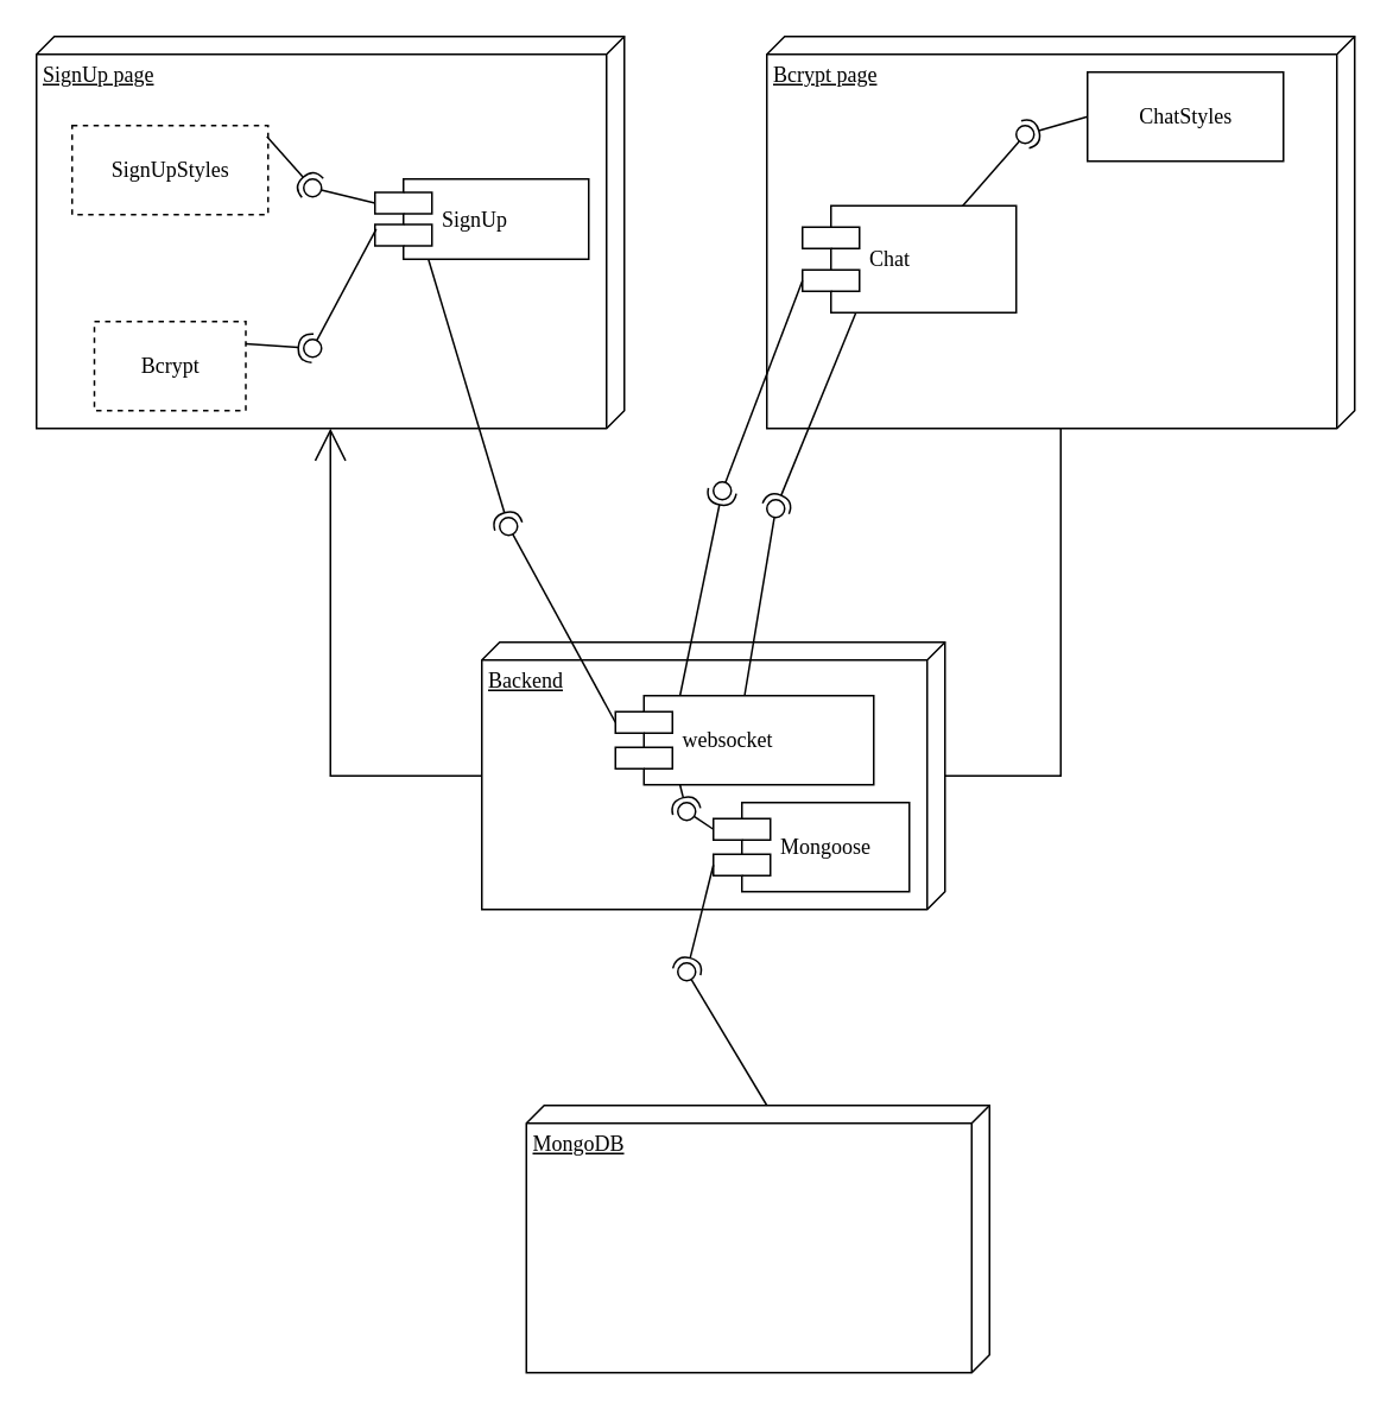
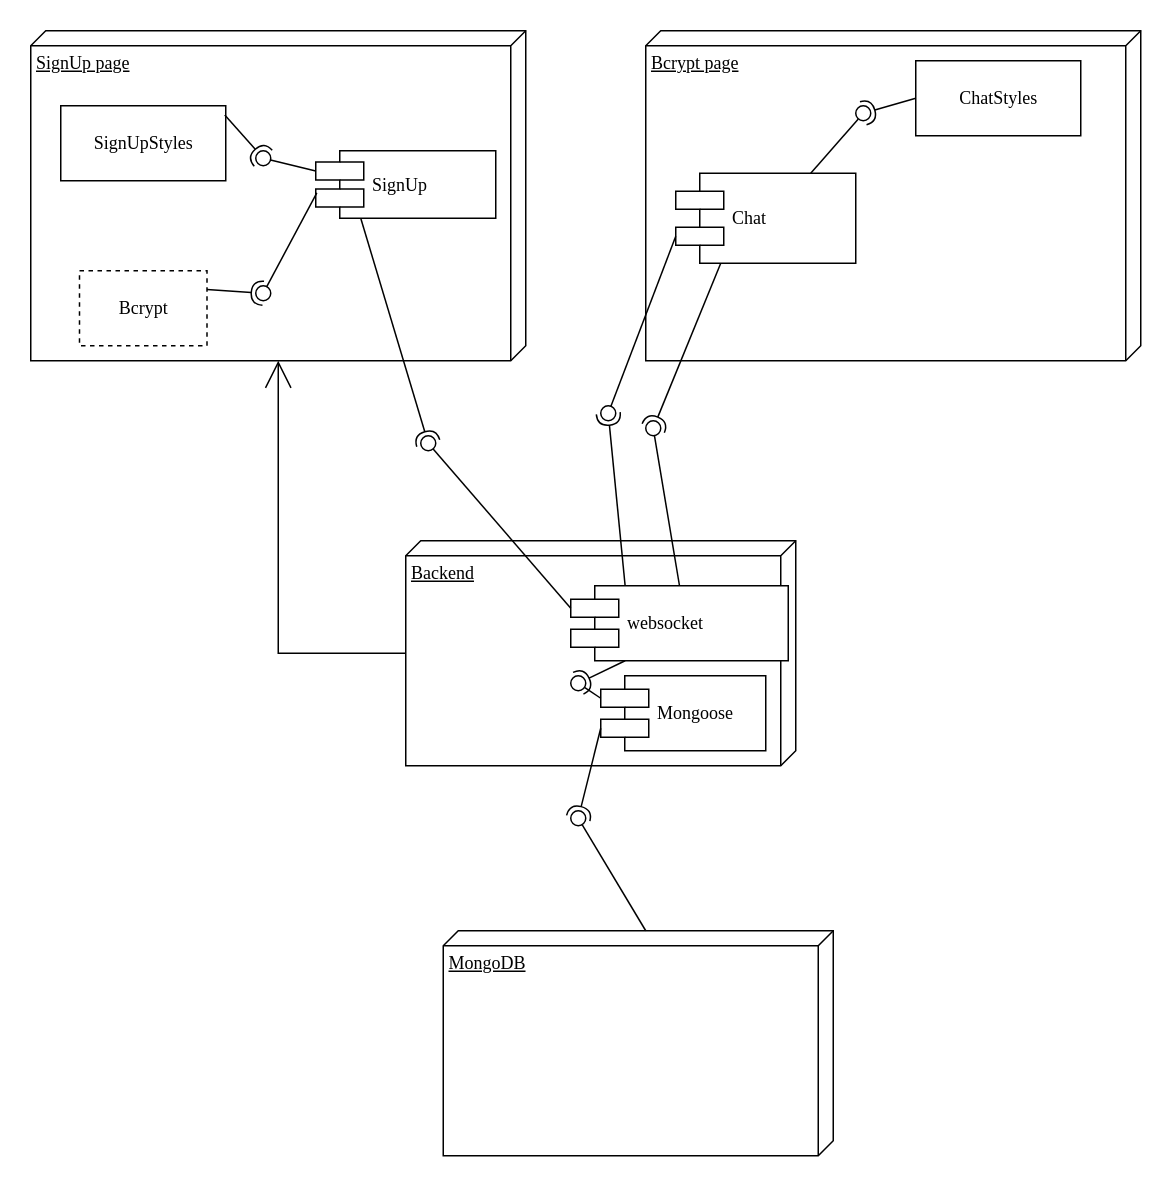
  <mxCell id="0" />
  <mxCell id="1" parent="0" />
  <mxCell id="2" value="SignUp page" style="verticalAlign=top;align=left;spacingTop=8;spacingLeft=2;spacingRight=12;shape=cube;size=10;direction=south;fontStyle=4;html=1;rounded=0;shadow=0;comic=0;labelBackgroundColor=none;strokeWidth=1;fontFamily=Verdana;fontSize=12" parent="1" vertex="1"><mxGeometry x="20" y="20" width="330" height="220" as="geometry" /></mxCell>
  <mxCell id="3" value="Bcrypt page" style="verticalAlign=top;align=left;spacingTop=8;spacingLeft=2;spacingRight=12;shape=cube;size=10;direction=south;fontStyle=4;html=1;rounded=0;shadow=0;comic=0;labelBackgroundColor=none;strokeWidth=1;fontFamily=Verdana;fontSize=12" parent="1" vertex="1"><mxGeometry x="430" y="20" width="330" height="220" as="geometry" /></mxCell>
  <mxCell id="4" value="Backend" style="verticalAlign=top;align=left;spacingTop=8;spacingLeft=2;spacingRight=12;shape=cube;size=10;direction=south;fontStyle=4;html=1;rounded=0;shadow=0;comic=0;labelBackgroundColor=none;strokeWidth=1;fontFamily=Verdana;fontSize=12" parent="1" vertex="1"><mxGeometry x="270" y="360" width="260" height="150" as="geometry" /></mxCell>
- <mxCell id="5" value="SignUpStyles" style="html=1;rounded=0;shadow=0;comic=0;labelBackgroundColor=none;strokeWidth=1;fontFamily=Verdana;fontSize=12;align=center;dashed=1;" parent="1" vertex="1"><mxGeometry x="40" y="70" width="110" height="50" as="geometry" /></mxCell>
+ <mxCell id="5" value="SignUpStyles" style="html=1;rounded=0;shadow=0;comic=0;labelBackgroundColor=none;strokeWidth=1;fontFamily=Verdana;fontSize=12;align=center;" parent="1" vertex="1"><mxGeometry x="40" y="70" width="110" height="50" as="geometry" /></mxCell>
  <mxCell id="6" value="SignUp" style="shape=component;align=left;spacingLeft=36;rounded=0;shadow=0;comic=0;labelBackgroundColor=none;strokeWidth=1;fontFamily=Verdana;fontSize=12;html=1;" parent="1" vertex="1"><mxGeometry x="210" y="100" width="120" height="45" as="geometry" /></mxCell>
  <mxCell id="7" value="Chat" style="shape=component;align=left;spacingLeft=36;rounded=0;shadow=0;comic=0;labelBackgroundColor=none;strokeWidth=1;fontFamily=Verdana;fontSize=12;html=1;" parent="1" vertex="1"><mxGeometry x="450" y="115" width="120" height="60" as="geometry" /></mxCell>
  <mxCell id="8" value="ChatStyles" style="html=1;rounded=0;shadow=0;comic=0;labelBackgroundColor=none;strokeWidth=1;fontFamily=Verdana;fontSize=12;align=center;" parent="1" vertex="1"><mxGeometry x="610" y="40" width="110" height="50" as="geometry" /></mxCell>
- <mxCell id="9" value="websocket" style="shape=component;align=left;spacingLeft=36;rounded=0;shadow=0;comic=0;labelBackgroundColor=none;strokeWidth=1;fontFamily=Verdana;fontSize=12;html=1;" parent="1" vertex="1"><mxGeometry x="345" y="390" width="145" height="50" as="geometry" /></mxCell>
- <mxCell id="10" style="edgeStyle=orthogonalEdgeStyle;rounded=0;html=1;labelBackgroundColor=none;startArrow=none;startFill=0;startSize=8;endArrow=none;endFill=0;endSize=16;fontFamily=Verdana;fontSize=12;" parent="1" source="4" target="3" edge="1"><mxGeometry relative="1" as="geometry"><Array as="points"><mxPoint x="595" y="435" /></Array></mxGeometry></mxCell>
+ <mxCell id="9" value="websocket" style="shape=component;align=left;spacingLeft=36;rounded=0;shadow=0;comic=0;labelBackgroundColor=none;strokeWidth=1;fontFamily=Verdana;fontSize=12;html=1;" parent="1" vertex="1"><mxGeometry x="380" y="390" width="145" height="50" as="geometry" /></mxCell>
  <mxCell id="11" style="edgeStyle=orthogonalEdgeStyle;rounded=0;html=1;labelBackgroundColor=none;startArrow=none;startFill=0;startSize=8;endArrow=open;endFill=0;endSize=16;fontFamily=Verdana;fontSize=12;" parent="1" source="4" target="2" edge="1"><mxGeometry relative="1" as="geometry"><Array as="points"><mxPoint x="185" y="435" /></Array></mxGeometry></mxCell>
  <mxCell id="12" value="Bcrypt" style="html=1;rounded=0;shadow=0;comic=0;labelBackgroundColor=none;strokeWidth=1;fontFamily=Verdana;fontSize=12;align=center;dashed=1;" vertex="1" parent="1"><mxGeometry x="52.5" y="180" width="85" height="50" as="geometry" /></mxCell>
  <mxCell id="13" value="MongoDB" style="verticalAlign=top;align=left;spacingTop=8;spacingLeft=2;spacingRight=12;shape=cube;size=10;direction=south;fontStyle=4;html=1;rounded=0;shadow=0;comic=0;labelBackgroundColor=none;strokeWidth=1;fontFamily=Verdana;fontSize=12" vertex="1" parent="1"><mxGeometry x="295" y="620" width="260" height="150" as="geometry" /></mxCell>
  <mxCell id="14" value="Mongoose" style="shape=component;align=left;spacingLeft=36;rounded=0;shadow=0;comic=0;labelBackgroundColor=none;strokeWidth=1;fontFamily=Verdana;fontSize=12;html=1;" vertex="1" parent="1"><mxGeometry x="400" y="450" width="110" height="50" as="geometry" /></mxCell>
  <mxCell id="15" value="" style="rounded=0;orthogonalLoop=1;jettySize=auto;html=1;endArrow=none;endFill=0;sketch=0;sourcePerimeterSpacing=0;targetPerimeterSpacing=0;exitX=0.006;exitY=0.625;exitDx=0;exitDy=0;exitPerimeter=0;" edge="1" target="17" parent="1" source="6"><mxGeometry relative="1" as="geometry"><mxPoint x="210" y="285" as="sourcePoint" /></mxGeometry></mxCell>
  <mxCell id="16" value="" style="rounded=0;orthogonalLoop=1;jettySize=auto;html=1;endArrow=halfCircle;endFill=0;entryX=0.5;entryY=0.5;endSize=6;strokeWidth=1;sketch=0;exitX=1;exitY=0.25;exitDx=0;exitDy=0;" edge="1" target="17" parent="1" source="12"><mxGeometry relative="1" as="geometry"><mxPoint x="250" y="285" as="sourcePoint" /></mxGeometry></mxCell>
  <mxCell id="17" value="" style="ellipse;whiteSpace=wrap;html=1;align=center;aspect=fixed;resizable=0;points=[];outlineConnect=0;sketch=0;" vertex="1" parent="1"><mxGeometry x="170" y="190" width="10" height="10" as="geometry" /></mxCell>
  <mxCell id="18" value="" style="rounded=0;orthogonalLoop=1;jettySize=auto;html=1;endArrow=none;endFill=0;sketch=0;sourcePerimeterSpacing=0;targetPerimeterSpacing=0;exitX=0;exitY=0.3;exitDx=0;exitDy=0;" edge="1" target="20" parent="1" source="6"><mxGeometry relative="1" as="geometry"><mxPoint x="210" y="285" as="sourcePoint" /></mxGeometry></mxCell>
  <mxCell id="19" value="" style="rounded=0;orthogonalLoop=1;jettySize=auto;html=1;endArrow=halfCircle;endFill=0;entryX=0.5;entryY=0.5;endSize=6;strokeWidth=1;sketch=0;exitX=0.994;exitY=0.122;exitDx=0;exitDy=0;exitPerimeter=0;" edge="1" target="20" parent="1" source="5"><mxGeometry relative="1" as="geometry"><mxPoint x="250" y="285" as="sourcePoint" /></mxGeometry></mxCell>
  <mxCell id="20" value="" style="ellipse;whiteSpace=wrap;html=1;align=center;aspect=fixed;resizable=0;points=[];outlineConnect=0;sketch=0;" vertex="1" parent="1"><mxGeometry x="170" y="100" width="10" height="10" as="geometry" /></mxCell>
  <mxCell id="21" value="" style="rounded=0;orthogonalLoop=1;jettySize=auto;html=1;endArrow=none;endFill=0;sketch=0;sourcePerimeterSpacing=0;targetPerimeterSpacing=0;exitX=0;exitY=0.3;exitDx=0;exitDy=0;" edge="1" target="23" parent="1" source="9"><mxGeometry relative="1" as="geometry"><mxPoint x="210" y="285" as="sourcePoint" /></mxGeometry></mxCell>
  <mxCell id="22" value="" style="rounded=0;orthogonalLoop=1;jettySize=auto;html=1;endArrow=halfCircle;endFill=0;entryX=0.5;entryY=0.5;endSize=6;strokeWidth=1;sketch=0;exitX=0.25;exitY=1;exitDx=0;exitDy=0;" edge="1" target="23" parent="1" source="6"><mxGeometry relative="1" as="geometry"><mxPoint x="250" y="285" as="sourcePoint" /></mxGeometry></mxCell>
  <mxCell id="23" value="" style="ellipse;whiteSpace=wrap;html=1;align=center;aspect=fixed;resizable=0;points=[];outlineConnect=0;sketch=0;" vertex="1" parent="1"><mxGeometry x="280" y="290" width="10" height="10" as="geometry" /></mxCell>
  <mxCell id="24" value="" style="rounded=0;orthogonalLoop=1;jettySize=auto;html=1;endArrow=none;endFill=0;sketch=0;sourcePerimeterSpacing=0;targetPerimeterSpacing=0;exitX=0;exitY=0.7;exitDx=0;exitDy=0;" edge="1" target="26" parent="1" source="7"><mxGeometry relative="1" as="geometry"><mxPoint x="210" y="285" as="sourcePoint" /></mxGeometry></mxCell>
  <mxCell id="25" value="" style="rounded=0;orthogonalLoop=1;jettySize=auto;html=1;endArrow=halfCircle;endFill=0;entryX=0.5;entryY=0.5;endSize=6;strokeWidth=1;sketch=0;exitX=0.25;exitY=0;exitDx=0;exitDy=0;" edge="1" target="26" parent="1" source="9"><mxGeometry relative="1" as="geometry"><mxPoint x="250" y="285" as="sourcePoint" /></mxGeometry></mxCell>
  <mxCell id="26" value="" style="ellipse;whiteSpace=wrap;html=1;align=center;aspect=fixed;resizable=0;points=[];outlineConnect=0;sketch=0;" vertex="1" parent="1"><mxGeometry x="400" y="270" width="10" height="10" as="geometry" /></mxCell>
  <mxCell id="27" value="" style="rounded=0;orthogonalLoop=1;jettySize=auto;html=1;endArrow=none;endFill=0;sketch=0;sourcePerimeterSpacing=0;targetPerimeterSpacing=0;exitX=0.5;exitY=0;exitDx=0;exitDy=0;" edge="1" target="29" parent="1" source="9"><mxGeometry relative="1" as="geometry"><mxPoint x="210" y="285" as="sourcePoint" /></mxGeometry></mxCell>
  <mxCell id="28" value="" style="rounded=0;orthogonalLoop=1;jettySize=auto;html=1;endArrow=halfCircle;endFill=0;entryX=0.5;entryY=0.5;endSize=6;strokeWidth=1;sketch=0;exitX=0.25;exitY=1;exitDx=0;exitDy=0;" edge="1" target="29" parent="1" source="7"><mxGeometry relative="1" as="geometry"><mxPoint x="250" y="285" as="sourcePoint" /></mxGeometry></mxCell>
  <mxCell id="29" value="" style="ellipse;whiteSpace=wrap;html=1;align=center;aspect=fixed;resizable=0;points=[];outlineConnect=0;sketch=0;" vertex="1" parent="1"><mxGeometry x="430" y="280" width="10" height="10" as="geometry" /></mxCell>
  <mxCell id="30" value="" style="rounded=0;orthogonalLoop=1;jettySize=auto;html=1;endArrow=none;endFill=0;sketch=0;sourcePerimeterSpacing=0;targetPerimeterSpacing=0;exitX=0.75;exitY=0;exitDx=0;exitDy=0;" edge="1" target="32" parent="1" source="7"><mxGeometry relative="1" as="geometry"><mxPoint x="210" y="285" as="sourcePoint" /></mxGeometry></mxCell>
  <mxCell id="31" value="" style="rounded=0;orthogonalLoop=1;jettySize=auto;html=1;endArrow=halfCircle;endFill=0;entryX=0.5;entryY=0.5;endSize=6;strokeWidth=1;sketch=0;exitX=0;exitY=0.5;exitDx=0;exitDy=0;" edge="1" target="32" parent="1" source="8"><mxGeometry relative="1" as="geometry"><mxPoint x="250" y="285" as="sourcePoint" /></mxGeometry></mxCell>
  <mxCell id="32" value="" style="ellipse;whiteSpace=wrap;html=1;align=center;aspect=fixed;resizable=0;points=[];outlineConnect=0;sketch=0;" vertex="1" parent="1"><mxGeometry x="570" y="70" width="10" height="10" as="geometry" /></mxCell>
  <mxCell id="33" value="" style="rounded=0;orthogonalLoop=1;jettySize=auto;html=1;endArrow=none;endFill=0;sketch=0;sourcePerimeterSpacing=0;targetPerimeterSpacing=0;exitX=0;exitY=0.3;exitDx=0;exitDy=0;" edge="1" target="35" parent="1" source="14"><mxGeometry relative="1" as="geometry"><mxPoint x="310" y="465" as="sourcePoint" /></mxGeometry></mxCell>
  <mxCell id="34" value="" style="rounded=0;orthogonalLoop=1;jettySize=auto;html=1;endArrow=halfCircle;endFill=0;entryX=0.5;entryY=0.5;endSize=6;strokeWidth=1;sketch=0;exitX=0.25;exitY=1;exitDx=0;exitDy=0;" edge="1" target="35" parent="1" source="9"><mxGeometry relative="1" as="geometry"><mxPoint x="350" y="465" as="sourcePoint" /></mxGeometry></mxCell>
  <mxCell id="35" value="" style="ellipse;whiteSpace=wrap;html=1;align=center;aspect=fixed;resizable=0;points=[];outlineConnect=0;sketch=0;" vertex="1" parent="1"><mxGeometry x="380" y="450" width="10" height="10" as="geometry" /></mxCell>
  <mxCell id="36" value="" style="rounded=0;orthogonalLoop=1;jettySize=auto;html=1;endArrow=none;endFill=0;sketch=0;sourcePerimeterSpacing=0;targetPerimeterSpacing=0;exitX=0;exitY=0;exitDx=0;exitDy=125;exitPerimeter=0;" edge="1" target="38" parent="1" source="13"><mxGeometry relative="1" as="geometry"><mxPoint x="310" y="465" as="sourcePoint" /></mxGeometry></mxCell>
  <mxCell id="37" value="" style="rounded=0;orthogonalLoop=1;jettySize=auto;html=1;endArrow=halfCircle;endFill=0;entryX=0.5;entryY=0.5;endSize=6;strokeWidth=1;sketch=0;exitX=0;exitY=0.7;exitDx=0;exitDy=0;" edge="1" target="38" parent="1" source="14"><mxGeometry relative="1" as="geometry"><mxPoint x="350" y="465" as="sourcePoint" /></mxGeometry></mxCell>
  <mxCell id="38" value="" style="ellipse;whiteSpace=wrap;html=1;align=center;aspect=fixed;resizable=0;points=[];outlineConnect=0;sketch=0;" vertex="1" parent="1"><mxGeometry x="380" y="540" width="10" height="10" as="geometry" /></mxCell>
